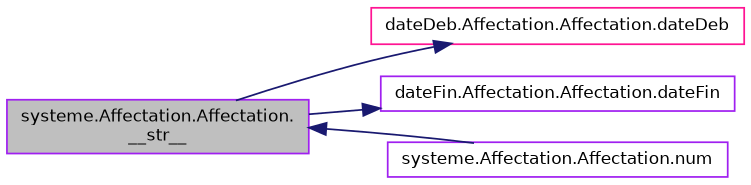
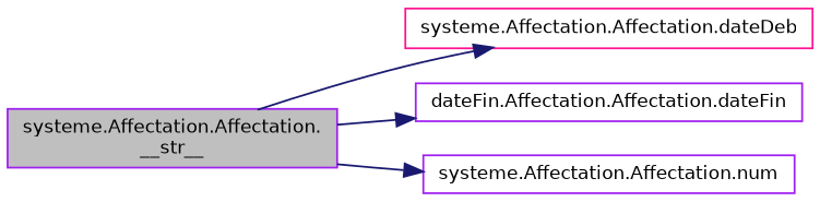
  digraph {
    rankdir=LR
    node [color=purple fillcolor=white fontname=Helvetica fontsize=10 shape=record style=filled]
    edge [color=midnightblue fontname=Helvetica fontsize=10 labelfontname=Helvetica labelfontsize=10 style=solid]
    n1 [fillcolor=grey75 fontcolor=black height=0.2 label="systeme.Affectation.Affectation.\l__str__" width=0.4]
-   n2 [color=deeppink height=0.2 label="dateDeb.Affectation.Affectation.dateDeb" width=0.4]
+   n2 [color=deeppink height=0.2 label="systeme.Affectation.Affectation.dateDeb" width=0.4]
    n3 [height=0.2 label="dateFin.Affectation.Affectation.dateFin" width=0.4]
    n4 [height=0.2 label="systeme.Affectation.Affectation.num" width=0.4]
    n1 -> n2
    n1 -> n3
-   n4 -> n1
+   n1 -> n4
  }
